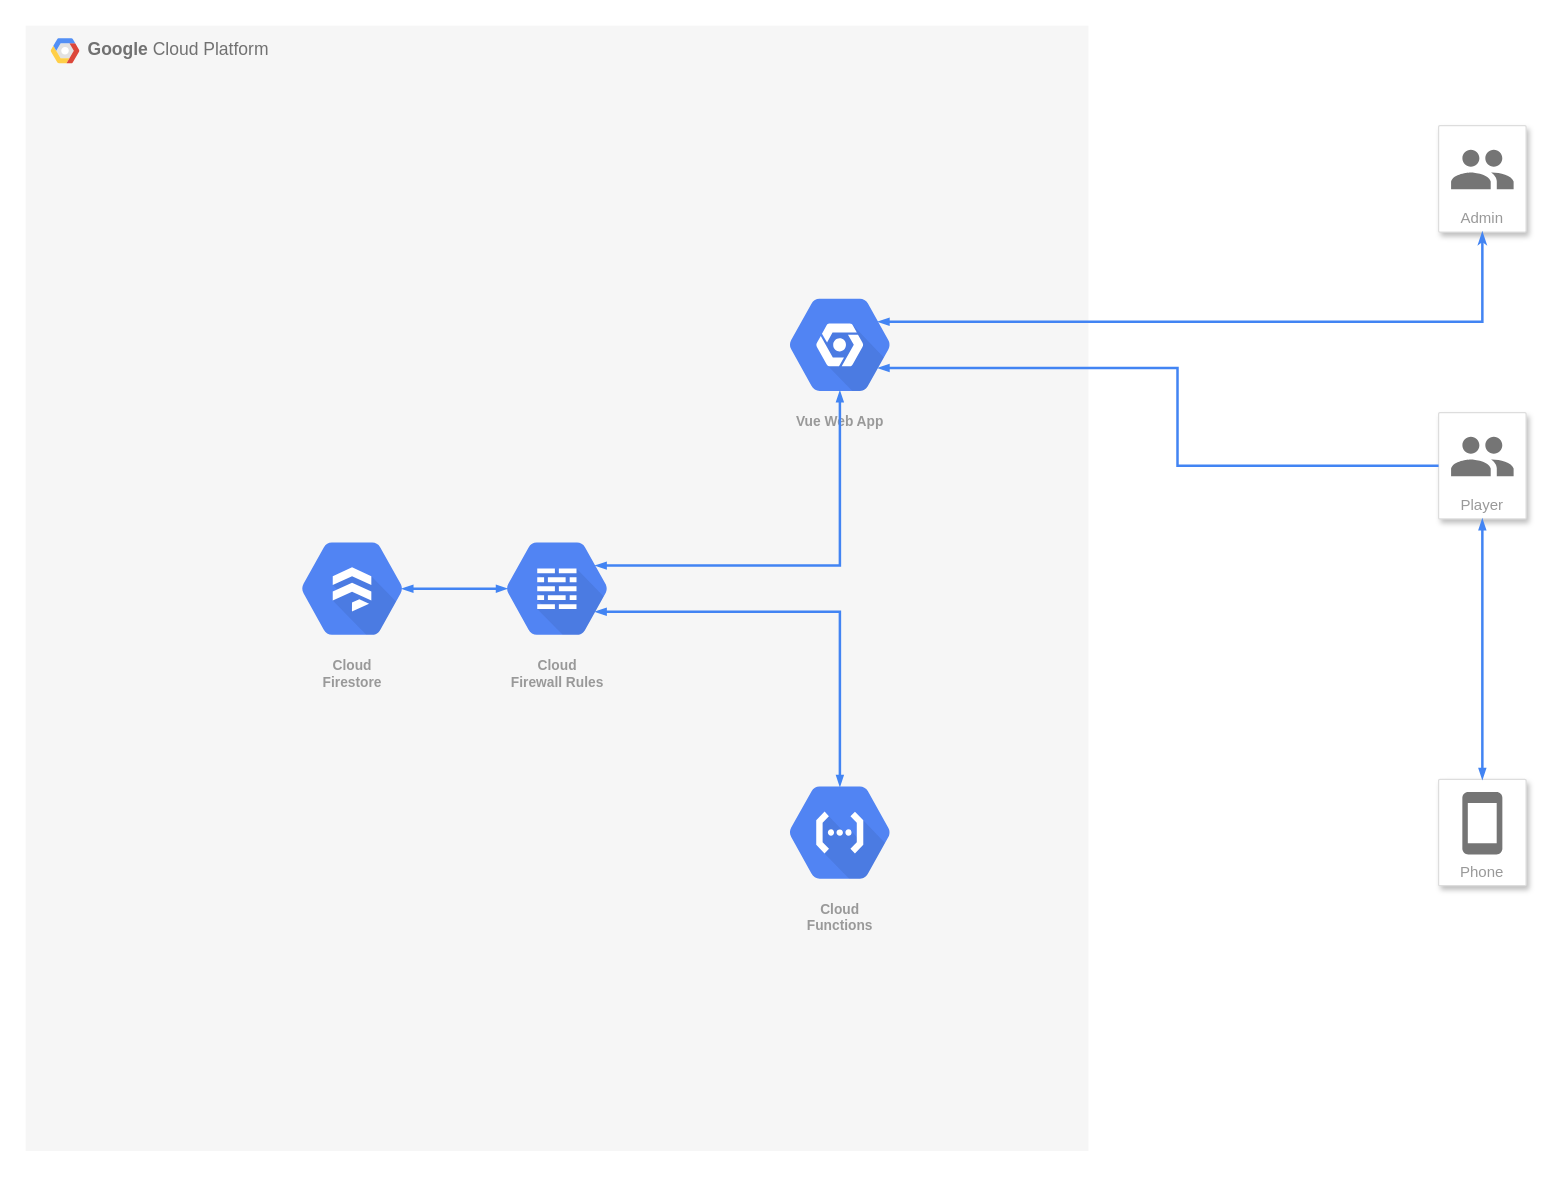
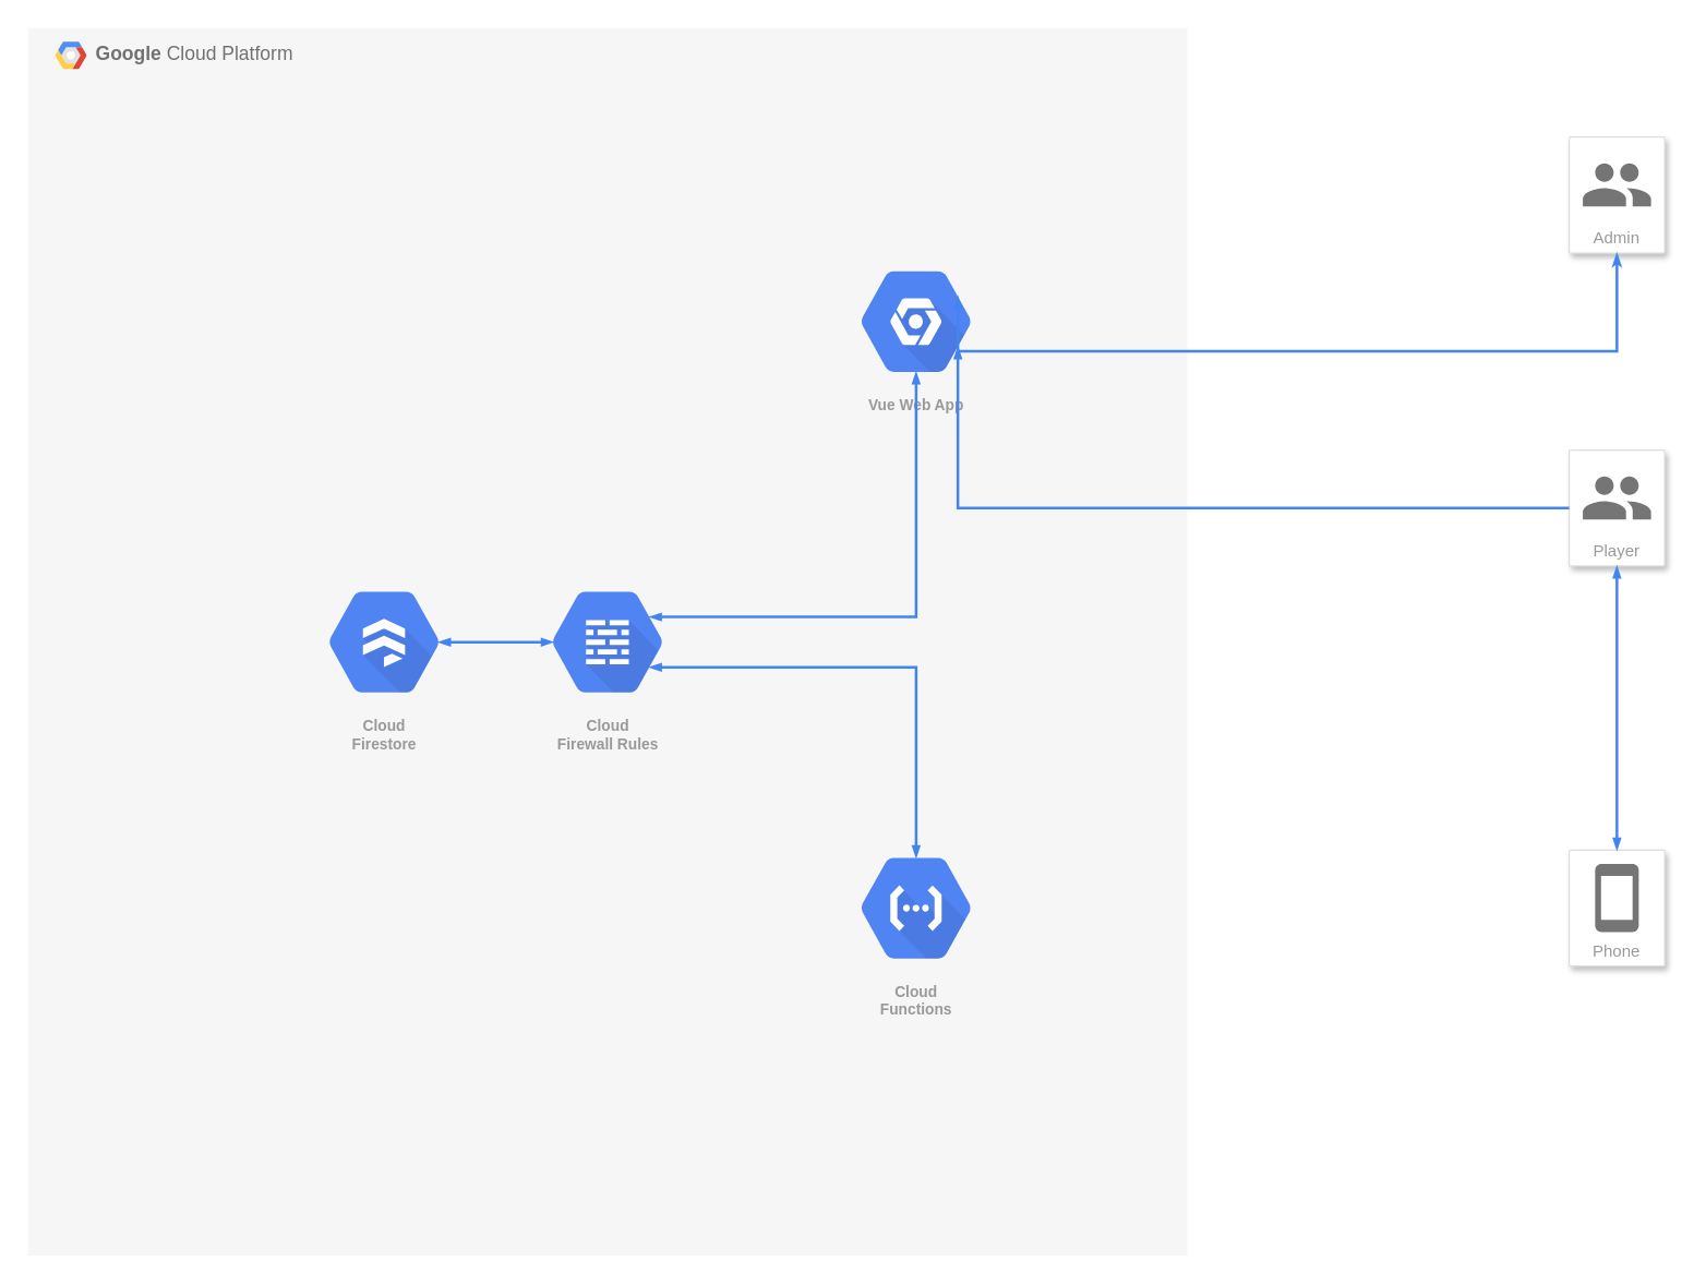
  <mxCell id="0" />
  <mxCell id="1" parent="0" />
  <mxCell id="2" value="&lt;b&gt;Google &lt;/b&gt;Cloud Platform" style="fillColor=#F6F6F6;strokeColor=none;shadow=0;gradientColor=none;fontSize=14;align=left;spacing=10;fontColor=#717171;9E9E9E;verticalAlign=top;spacingTop=-4;fontStyle=0;spacingLeft=40;html=1;" vertex="1" parent="1"><mxGeometry x="20" width="850" height="900" as="geometry" y="20" /></mxCell>
  <mxCell id="3" value="" style="shape=mxgraph.gcp2.google_cloud_platform;fillColor=#F6F6F6;strokeColor=none;shadow=0;gradientColor=none;" vertex="1" parent="2"><mxGeometry width="23" height="20" relative="1" as="geometry"><mxPoint x="20" y="10" as="offset" /></mxGeometry></mxCell>
  <mxCell id="4" value="Cloud&#10;Firestore" style="sketch=0;html=1;fillColor=#5184F3;strokeColor=none;verticalAlign=top;labelPosition=center;verticalLabelPosition=bottom;align=center;spacingTop=-6;fontSize=11;fontStyle=1;fontColor=#999999;shape=mxgraph.gcp2.hexIcon;prIcon=cloud_firestore" vertex="1" parent="2"><mxGeometry x="200" y="396" width="122.41" height="108.5" as="geometry" /></mxCell>
  <mxCell id="5" value="Cloud&#10;Firewall Rules" style="sketch=0;html=1;fillColor=#5184F3;strokeColor=none;verticalAlign=top;labelPosition=center;verticalLabelPosition=bottom;align=center;spacingTop=-6;fontSize=11;fontStyle=1;fontColor=#999999;shape=mxgraph.gcp2.hexIcon;prIcon=cloud_firewall_rules" vertex="1" parent="2"><mxGeometry x="363.8" y="396" width="122.41" height="108.5" as="geometry" /></mxCell>
  <mxCell id="6" value="Cloud&#10;Functions" style="sketch=0;html=1;fillColor=#5184F3;strokeColor=none;verticalAlign=top;labelPosition=center;verticalLabelPosition=bottom;align=center;spacingTop=-6;fontSize=11;fontStyle=1;fontColor=#999999;shape=mxgraph.gcp2.hexIcon;prIcon=cloud_functions" vertex="1" parent="2"><mxGeometry x="590" y="591" width="122.41" height="108.5" as="geometry" /></mxCell>
- <mxCell id="7" value="Vue Web App" style="sketch=0;html=1;fillColor=#5184F3;strokeColor=none;verticalAlign=top;labelPosition=center;verticalLabelPosition=bottom;align=center;spacingTop=-6;fontSize=11;fontStyle=1;fontColor=#999999;shape=mxgraph.gcp2.hexIcon;prIcon=placeholder" vertex="1" parent="2"><mxGeometry x="590" y="201" width="122.41" height="108.5" as="geometry" /></mxCell>
+ <mxCell id="7" value="Vue Web App" style="sketch=0;html=1;fillColor=#5184F3;strokeColor=none;verticalAlign=top;labelPosition=center;verticalLabelPosition=bottom;align=center;spacingTop=-6;fontSize=11;fontStyle=1;fontColor=#999999;shape=mxgraph.gcp2.hexIcon;prIcon=placeholder" vertex="1" parent="2"><mxGeometry x="590" y="161" width="122.41" height="108.5" as="geometry" /></mxCell>
  <mxCell id="8" value="" style="edgeStyle=orthogonalEdgeStyle;fontSize=12;html=1;endArrow=blockThin;endFill=1;rounded=0;strokeWidth=2;endSize=4;startSize=4;dashed=0;strokeColor=#4284F3;entryX=0.75;entryY=0.67;entryDx=0;entryDy=0;entryPerimeter=0;exitX=0.5;exitY=0.16;exitDx=0;exitDy=0;exitPerimeter=0;startArrow=blockThin;startFill=1;" edge="1" parent="2" source="6" target="5"><mxGeometry width="100" relative="1" as="geometry"><mxPoint x="790" y="440" as="sourcePoint" /><mxPoint x="890" y="440" as="targetPoint" /><Array as="points"><mxPoint x="651" y="469" /></Array></mxGeometry></mxCell>
  <mxCell id="9" value="" style="edgeStyle=orthogonalEdgeStyle;fontSize=12;html=1;endArrow=blockThin;endFill=1;rounded=0;strokeWidth=2;endSize=4;startSize=4;dashed=0;strokeColor=#4284F3;entryX=0.75;entryY=0.33;entryDx=0;entryDy=0;entryPerimeter=0;exitX=0.5;exitY=0.84;exitDx=0;exitDy=0;exitPerimeter=0;startArrow=blockThin;startFill=1;" edge="1" parent="2" source="7" target="5"><mxGeometry width="100" relative="1" as="geometry"><mxPoint x="790" y="440" as="sourcePoint" /><mxPoint x="890" y="440" as="targetPoint" /><Array as="points"><mxPoint x="651" y="432" /></Array></mxGeometry></mxCell>
  <mxCell id="10" value="" style="edgeStyle=orthogonalEdgeStyle;fontSize=12;html=1;endArrow=blockThin;endFill=1;rounded=0;strokeWidth=2;endSize=4;startSize=4;dashed=0;strokeColor=#4284F3;entryX=0.825;entryY=0.5;entryDx=0;entryDy=0;entryPerimeter=0;exitX=0.175;exitY=0.5;exitDx=0;exitDy=0;exitPerimeter=0;startArrow=blockThin;startFill=1;" edge="1" parent="2" source="5" target="4"><mxGeometry width="100" relative="1" as="geometry"><mxPoint x="790" y="440" as="sourcePoint" /><mxPoint x="890" y="440" as="targetPoint" /></mxGeometry></mxCell>
  <mxCell id="11" value="Phone" style="strokeColor=#dddddd;shadow=1;strokeWidth=1;rounded=1;absoluteArcSize=1;arcSize=2;labelPosition=center;verticalLabelPosition=middle;align=center;verticalAlign=bottom;spacingLeft=0;fontColor=#999999;fontSize=12;whiteSpace=wrap;spacingBottom=2;" vertex="1" parent="1"><mxGeometry x="1150" y="622.75" width="70" height="85" as="geometry" /></mxCell>
  <mxCell id="12" value="" style="sketch=0;dashed=0;connectable=0;html=1;fillColor=#757575;strokeColor=none;shape=mxgraph.gcp2.phone;part=1;" vertex="1" parent="11"><mxGeometry x="0.5" width="32" height="50" relative="1" as="geometry"><mxPoint x="-16" y="10" as="offset" /></mxGeometry></mxCell>
  <mxCell id="13" value="Player" style="strokeColor=#dddddd;shadow=1;strokeWidth=1;rounded=1;absoluteArcSize=1;arcSize=2;labelPosition=center;verticalLabelPosition=middle;align=center;verticalAlign=bottom;spacingLeft=0;fontColor=#999999;fontSize=12;whiteSpace=wrap;spacingBottom=2;" vertex="1" parent="1"><mxGeometry x="1150" y="329.5" width="70" height="85" as="geometry" /></mxCell>
  <mxCell id="14" value="" style="sketch=0;dashed=0;connectable=0;html=1;fillColor=#757575;strokeColor=none;shape=mxgraph.gcp2.users;part=1;" vertex="1" parent="13"><mxGeometry x="0.5" width="50" height="31.5" relative="1" as="geometry"><mxPoint x="-25" y="19.25" as="offset" /></mxGeometry></mxCell>
  <mxCell id="15" value="" style="edgeStyle=orthogonalEdgeStyle;fontSize=12;html=1;endArrow=blockThin;endFill=1;rounded=0;strokeWidth=2;endSize=4;startSize=4;dashed=0;strokeColor=#4284F3;entryX=0.75;entryY=0.67;entryDx=0;entryDy=0;entryPerimeter=0;exitX=0;exitY=0.5;exitDx=0;exitDy=0;" edge="1" parent="1" source="13" target="7"><mxGeometry width="100" relative="1" as="geometry"><mxPoint x="810" y="460" as="sourcePoint" /><mxPoint x="910" y="460" as="targetPoint" /></mxGeometry></mxCell>
  <mxCell id="16" value="" style="edgeStyle=orthogonalEdgeStyle;fontSize=12;html=1;endArrow=blockThin;endFill=1;rounded=0;strokeWidth=2;endSize=4;startSize=4;dashed=0;strokeColor=#4284F3;entryX=0.5;entryY=0;entryDx=0;entryDy=0;exitX=0.5;exitY=1;exitDx=0;exitDy=0;startArrow=blockThin;startFill=1;" edge="1" parent="1" source="13" target="11"><mxGeometry width="100" relative="1" as="geometry"><mxPoint x="810" y="460" as="sourcePoint" /><mxPoint x="910" y="460" as="targetPoint" /></mxGeometry></mxCell>
  <mxCell id="17" value="Admin" style="strokeColor=#dddddd;shadow=1;strokeWidth=1;rounded=1;absoluteArcSize=1;arcSize=2;labelPosition=center;verticalLabelPosition=middle;align=center;verticalAlign=bottom;spacingLeft=0;fontColor=#999999;fontSize=12;whiteSpace=wrap;spacingBottom=2;" vertex="1" parent="1"><mxGeometry x="1150" y="100" width="70" height="85" as="geometry" /></mxCell>
  <mxCell id="18" value="" style="sketch=0;dashed=0;connectable=0;html=1;fillColor=#757575;strokeColor=none;shape=mxgraph.gcp2.users;part=1;" vertex="1" parent="17"><mxGeometry x="0.5" width="50" height="31.5" relative="1" as="geometry"><mxPoint x="-25" y="19.25" as="offset" /></mxGeometry></mxCell>
  <mxCell id="19" value="" style="edgeStyle=orthogonalEdgeStyle;fontSize=12;html=1;endArrow=blockThin;endFill=1;rounded=0;strokeWidth=2;endSize=4;startSize=4;dashed=0;strokeColor=#4284F3;entryX=0.75;entryY=0.33;entryDx=0;entryDy=0;entryPerimeter=0;exitX=0.5;exitY=1;exitDx=0;exitDy=0;startArrow=classicThin;startFill=1;" edge="1" parent="1" source="17" target="7"><mxGeometry width="100" relative="1" as="geometry"><mxPoint x="810" y="460" as="sourcePoint" /><mxPoint x="910" y="460" as="targetPoint" /><Array as="points"><mxPoint x="1185" y="257" /></Array></mxGeometry></mxCell>
